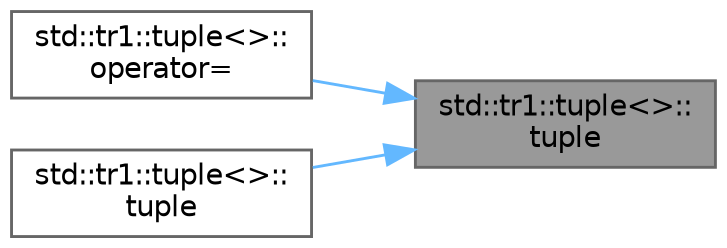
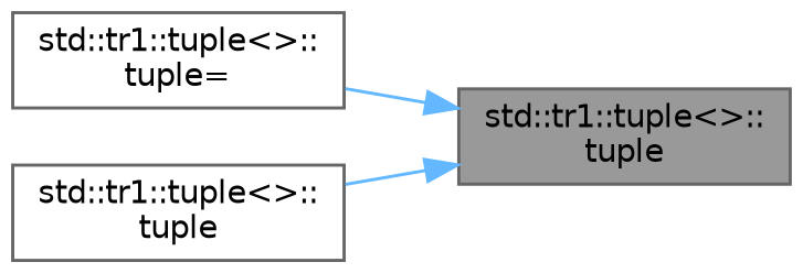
  digraph {
    rankdir=RL
    node [color=grey40 fillcolor=white fontname=Helvetica fontsize=10 shape=box style=filled]
    edge [color=steelblue1 dir=back fontname=Helvetica fontsize=10 labelfontname=Helvetica labelfontsize=10 style=solid]
    n1 [color=gray40 fillcolor=grey60 fontcolor=black height=0.2 label="std::tr1::tuple\<\>::\ltuple" width=0.4]
-   n2 [height=0.2 label="std::tr1::tuple\<\>::\loperator=" width=0.4]
+   n2 [height=0.2 label="std::tr1::tuple\<\>::\ltuple=" width=0.4]
    n3 [height=0.2 label="std::tr1::tuple\<\>::\ltuple" width=0.4]
    n1 -> n2
    n1 -> n3
  }
